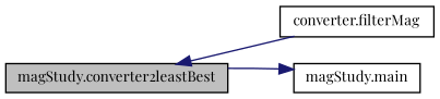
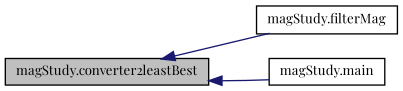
  digraph {
    fontname="Playfair Display"
    rankdir=LR
    node [color=black fillcolor=white fontname="Playfair Display" fontsize=10 shape=record style=filled]
    edge [color=midnightblue dir=back fontname="Playfair Display" fontsize=10 labelfontname=Helvetica labelfontsize=10 style=solid]
    n1 [fillcolor=grey75 fontcolor=black height=0.2 label="magStudy.converter2leastBest" width=0.4]
-   n2 [height=0.2 label="converter.filterMag" width=0.4]
+   n2 [height=0.2 label="magStudy.filterMag" width=0.4]
    n3 [height=0.2 label="magStudy.main" width=0.4]
    n1 -> n2
-   n3 -> n1
+   n1 -> n3
  }
